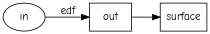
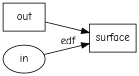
  digraph {
    fontname="Comic Neue"
    rankdir=LR
    node [fontname="Comic Neue" shape=box]
    edge [fontname="Comic Neue"]
    n1 [label=surface]
    n2 [label=out]
    n3 [label=in shape=ellipse]
    n2 -> n1
-   n3 -> n2 [label=".edf"]
+   n3 -> n1 [label=".edf"]
  }
